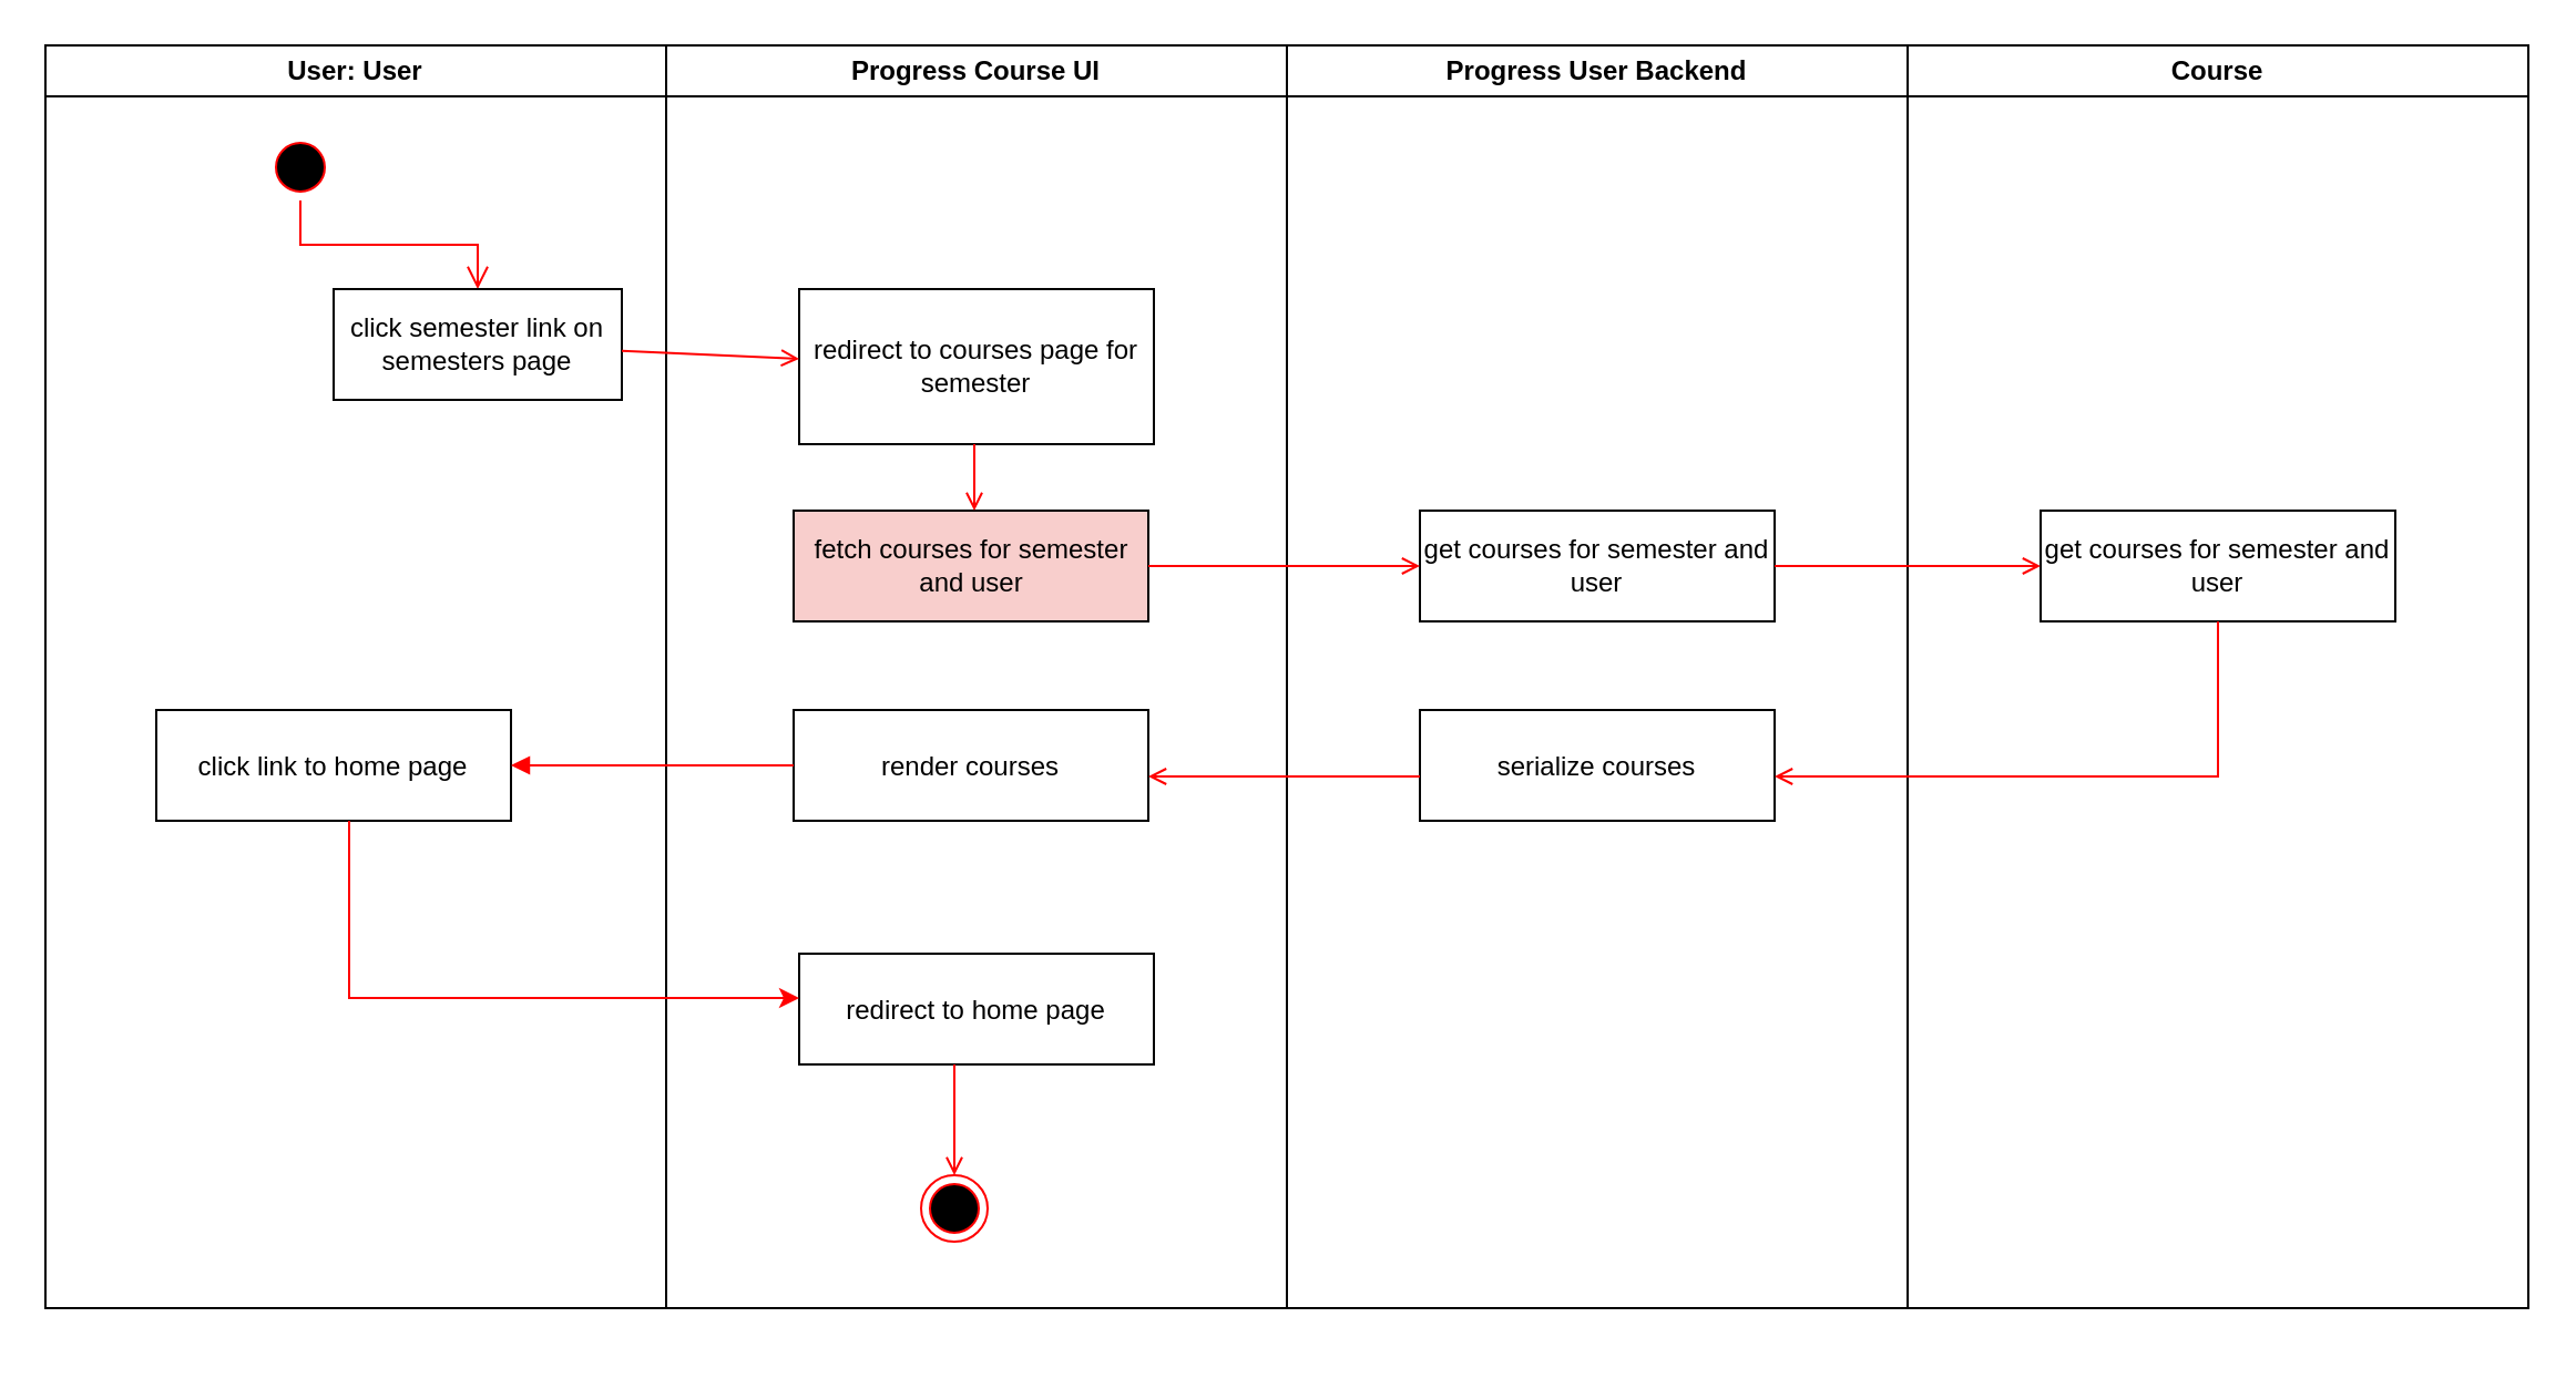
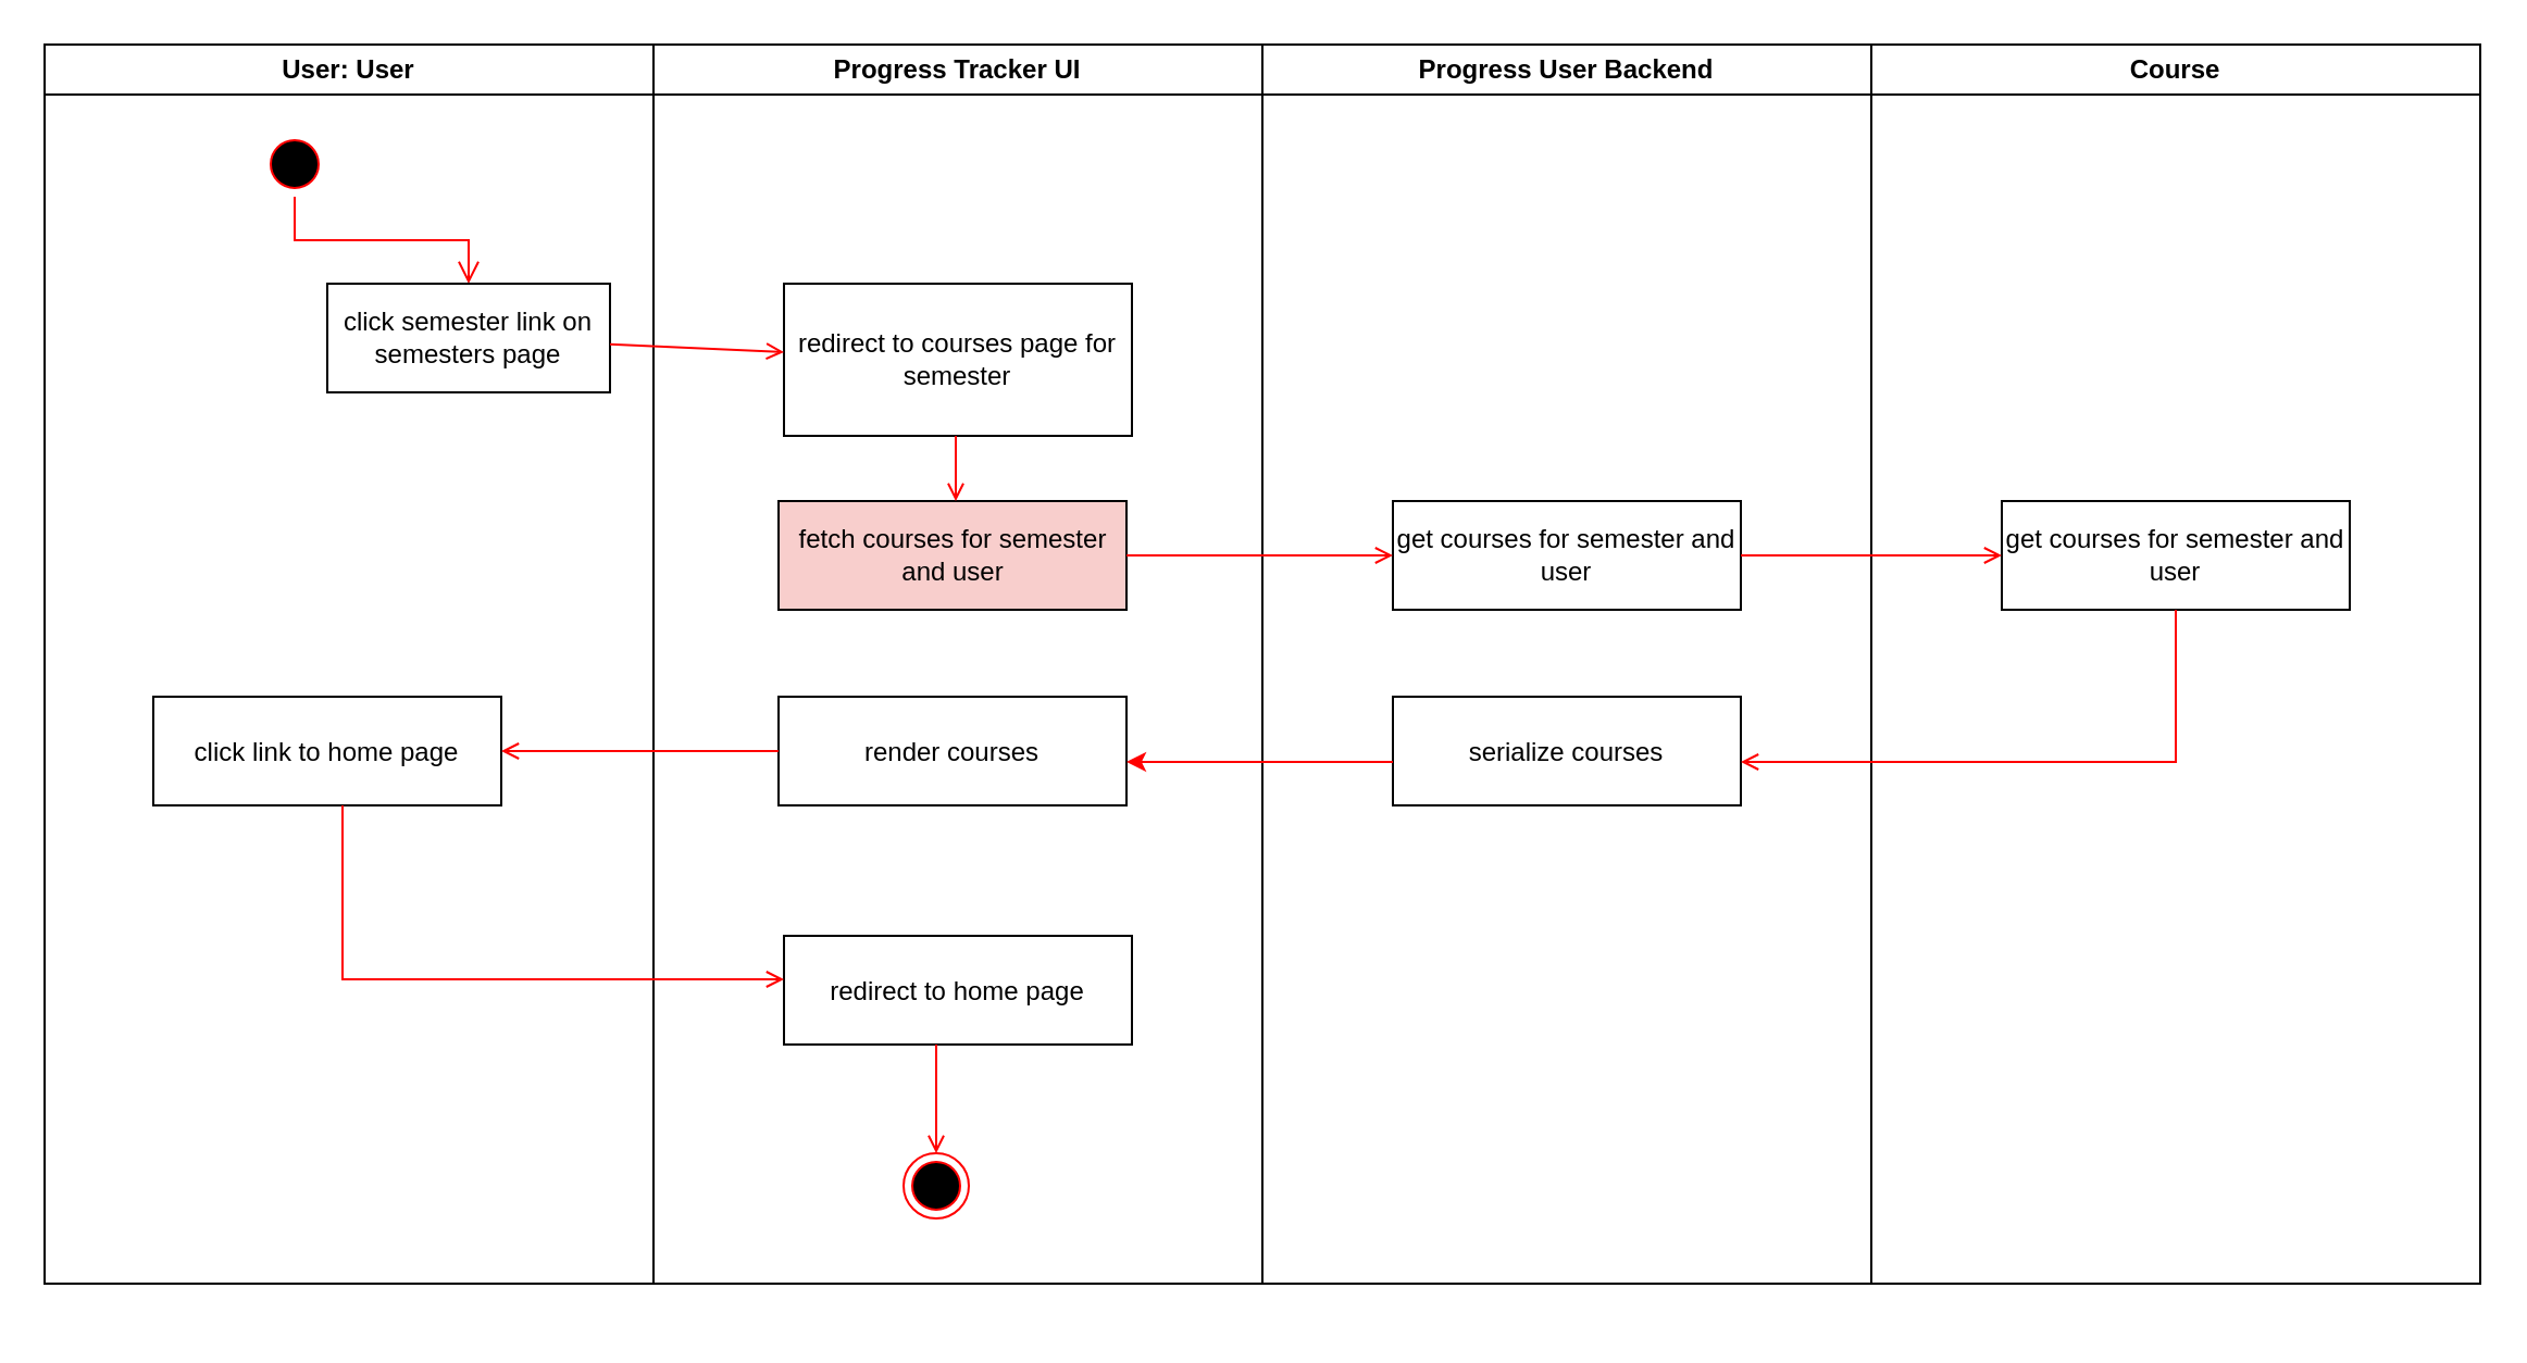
  <mxCell id="0" />
  <mxCell id="1" parent="0" />
  <mxCell id="2" value="User: User" style="swimlane;whiteSpace=wrap" parent="1" vertex="1"><mxGeometry x="20" y="20" width="280" height="570" as="geometry" /></mxCell>
  <mxCell id="3" value="" style="ellipse;shape=startState;fillColor=#000000;strokeColor=#ff0000;" parent="2" vertex="1"><mxGeometry x="100" y="40" width="30" height="30" as="geometry" /></mxCell>
  <mxCell id="4" value="" style="edgeStyle=elbowEdgeStyle;elbow=horizontal;verticalAlign=bottom;endArrow=open;endSize=8;strokeColor=#FF0000;endFill=1;rounded=0;jumpStyle=arc;" parent="2" source="3" target="5" edge="1"><mxGeometry x="100" y="40" as="geometry"><mxPoint x="115" y="110" as="targetPoint" /></mxGeometry></mxCell>
  <mxCell id="5" value="click semester link on semesters page" style="whiteSpace=wrap;" parent="2" vertex="1"><mxGeometry x="130" y="110" width="130" height="50" as="geometry" /></mxCell>
  <mxCell id="6" value="click link to home page" style="" parent="2" vertex="1"><mxGeometry x="50" y="300" width="160" height="50" as="geometry" /></mxCell>
- <mxCell id="7" value="Progress Course UI" style="swimlane;whiteSpace=wrap" parent="1" vertex="1"><mxGeometry x="300" y="20" width="280" height="570" as="geometry" /></mxCell>
+ <mxCell id="7" value="Progress Tracker UI" style="swimlane;whiteSpace=wrap" parent="1" vertex="1"><mxGeometry x="300" y="20" width="280" height="570" as="geometry" /></mxCell>
  <mxCell id="8" value="redirect to courses page for semester" style="whiteSpace=wrap;" parent="7" vertex="1"><mxGeometry x="60" y="110" width="160" height="70" as="geometry" /></mxCell>
  <mxCell id="9" value="fetch courses for semester and user" style="whiteSpace=wrap;fillColor=#f8cecc;" parent="7" vertex="1"><mxGeometry x="57.5" y="210" width="160" height="50" as="geometry" /></mxCell>
  <mxCell id="10" value="" style="endArrow=open;strokeColor=#FF0000;endFill=1;rounded=0;jumpStyle=arc;edgeStyle=elbowEdgeStyle;" parent="7" source="8" target="9" edge="1"><mxGeometry relative="1" as="geometry"><mxPoint x="80" y="184.5" as="sourcePoint" /><mxPoint x="240" y="184.5" as="targetPoint" /></mxGeometry></mxCell>
  <mxCell id="11" value="render courses" style="" parent="7" vertex="1"><mxGeometry x="57.5" y="300" width="160" height="50" as="geometry" /></mxCell>
  <mxCell id="12" value="redirect to home page" style="" parent="7" vertex="1"><mxGeometry x="60" y="410" width="160" height="50" as="geometry" /></mxCell>
  <mxCell id="13" value="" style="ellipse;html=1;shape=endState;fillColor=#000000;strokeColor=#ff0000;" parent="7" vertex="1"><mxGeometry x="115" y="510" width="30" height="30" as="geometry" /></mxCell>
  <mxCell id="14" value="" style="endArrow=open;strokeColor=#FF0000;endFill=1;rounded=0;jumpStyle=arc;edgeStyle=elbowEdgeStyle;" parent="7" source="12" target="13" edge="1"><mxGeometry relative="1" as="geometry"><mxPoint x="56" y="510" as="sourcePoint" /><mxPoint x="259" y="590.0" as="targetPoint" /><Array as="points"><mxPoint x="130" y="480" /><mxPoint x="97.5" y="745" /><mxPoint x="127.5" y="715" /><mxPoint x="37.5" y="745" /><mxPoint x="87.5" y="735" /></Array></mxGeometry></mxCell>
  <mxCell id="15" value="Progress User Backend" style="swimlane;whiteSpace=wrap" parent="1" vertex="1"><mxGeometry x="580" y="20" width="280" height="570" as="geometry"><mxRectangle x="724.5" y="128" width="80" height="23" as="alternateBounds" /></mxGeometry></mxCell>
  <mxCell id="16" value="get courses for semester and user" style="whiteSpace=wrap;" parent="15" vertex="1"><mxGeometry x="60" y="210" width="160" height="50" as="geometry" /></mxCell>
  <mxCell id="17" value="serialize courses" style="" parent="15" vertex="1"><mxGeometry x="60" y="300" width="160" height="50" as="geometry" /></mxCell>
  <mxCell id="18" value="" style="endArrow=open;strokeColor=#FF0000;endFill=1;rounded=0;jumpStyle=arc;" parent="1" source="5" target="8" edge="1"><mxGeometry relative="1" as="geometry" /></mxCell>
  <mxCell id="19" value="Course" style="swimlane;whiteSpace=wrap" parent="1" vertex="1"><mxGeometry x="860" y="20" width="280" height="570" as="geometry"><mxRectangle x="724.5" y="128" width="80" height="23" as="alternateBounds" /></mxGeometry></mxCell>
  <mxCell id="20" value="get courses for semester and user" style="whiteSpace=wrap;" parent="19" vertex="1"><mxGeometry x="60" y="210" width="160" height="50" as="geometry" /></mxCell>
  <mxCell id="21" value="" style="endArrow=open;strokeColor=#FF0000;endFill=1;rounded=0;jumpStyle=arc;edgeStyle=elbowEdgeStyle;" parent="1" source="9" target="16" edge="1"><mxGeometry relative="1" as="geometry"><mxPoint x="609.833" y="250" as="sourcePoint" /><mxPoint x="609.833" y="300" as="targetPoint" /></mxGeometry></mxCell>
  <mxCell id="22" value="" style="endArrow=open;strokeColor=#FF0000;endFill=1;rounded=0;jumpStyle=arc;edgeStyle=elbowEdgeStyle;" parent="1" source="16" target="20" edge="1"><mxGeometry relative="1" as="geometry"><mxPoint x="799" y="300" as="sourcePoint" /><mxPoint x="921.5" y="300" as="targetPoint" /></mxGeometry></mxCell>
  <mxCell id="23" value="" style="endArrow=open;strokeColor=#FF0000;endFill=1;rounded=0;jumpStyle=arc;edgeStyle=elbowEdgeStyle;" parent="1" source="20" target="17" edge="1"><mxGeometry relative="1" as="geometry"><mxPoint x="870" y="360" as="sourcePoint" /><mxPoint x="990" y="360" as="targetPoint" /><Array as="points"><mxPoint x="1000" y="350" /><mxPoint x="1000" y="330" /><mxPoint x="1030" y="300" /><mxPoint x="940" y="330" /><mxPoint x="990" y="320" /></Array></mxGeometry></mxCell>
- <mxCell id="24" value="" style="endArrow=open;strokeColor=#FF0000;endFill=1;rounded=0;jumpStyle=arc;edgeStyle=elbowEdgeStyle;" parent="1" source="17" target="11" edge="1"><mxGeometry relative="1" as="geometry"><mxPoint x="629.5" y="400" as="sourcePoint" /><mxPoint x="429.5" y="470" as="targetPoint" /><Array as="points"><mxPoint x="580" y="350" /><mxPoint x="629.5" y="450" /><mxPoint x="659.5" y="420" /><mxPoint x="569.5" y="450" /><mxPoint x="619.5" y="440" /></Array></mxGeometry></mxCell>
- <mxCell id="25" value="" style="endArrow=block;strokeColor=#FF0000;endFill=1;rounded=0;jumpStyle=arc;edgeStyle=elbowEdgeStyle;" parent="1" source="11" target="6" edge="1"><mxGeometry relative="1" as="geometry"><mxPoint x="352.5" y="390" as="sourcePoint" /><mxPoint x="230" y="390" as="targetPoint" /><Array as="points"><mxPoint x="300" y="345" /><mxPoint x="342" y="490" /><mxPoint x="372" y="460" /><mxPoint x="282" y="490" /><mxPoint x="332" y="480" /></Array></mxGeometry></mxCell>
- <mxCell id="26" value="" style="endArrow=classic;strokeColor=#FF0000;endFill=1;rounded=0;jumpStyle=arc;edgeStyle=elbowEdgeStyle;" parent="1" source="6" target="12" edge="1"><mxGeometry relative="1" as="geometry"><mxPoint x="176" y="400" as="sourcePoint" /><mxPoint x="86.5" y="460" as="targetPoint" /><Array as="points"><mxPoint x="157" y="450" /><mxPoint x="198.5" y="605" /><mxPoint x="228.5" y="575" /><mxPoint x="138.5" y="605" /><mxPoint x="188.5" y="595" /></Array></mxGeometry></mxCell>
+ <mxCell id="24" value="" style="endArrow=classic;strokeColor=#FF0000;endFill=1;rounded=0;jumpStyle=arc;edgeStyle=elbowEdgeStyle;" parent="1" source="17" target="11" edge="1"><mxGeometry relative="1" as="geometry"><mxPoint x="629.5" y="400" as="sourcePoint" /><mxPoint x="429.5" y="470" as="targetPoint" /><Array as="points"><mxPoint x="580" y="350" /><mxPoint x="629.5" y="450" /><mxPoint x="659.5" y="420" /><mxPoint x="569.5" y="450" /><mxPoint x="619.5" y="440" /></Array></mxGeometry></mxCell>
+ <mxCell id="25" value="" style="endArrow=open;strokeColor=#FF0000;endFill=1;rounded=0;jumpStyle=arc;edgeStyle=elbowEdgeStyle;" parent="1" source="11" target="6" edge="1"><mxGeometry relative="1" as="geometry"><mxPoint x="352.5" y="390" as="sourcePoint" /><mxPoint x="230" y="390" as="targetPoint" /><Array as="points"><mxPoint x="300" y="345" /><mxPoint x="342" y="490" /><mxPoint x="372" y="460" /><mxPoint x="282" y="490" /><mxPoint x="332" y="480" /></Array></mxGeometry></mxCell>
+ <mxCell id="26" value="" style="endArrow=open;strokeColor=#FF0000;endFill=1;rounded=0;jumpStyle=arc;edgeStyle=elbowEdgeStyle;" parent="1" source="6" target="12" edge="1"><mxGeometry relative="1" as="geometry"><mxPoint x="176" y="400" as="sourcePoint" /><mxPoint x="86.5" y="460" as="targetPoint" /><Array as="points"><mxPoint x="157" y="450" /><mxPoint x="198.5" y="605" /><mxPoint x="228.5" y="575" /><mxPoint x="138.5" y="605" /><mxPoint x="188.5" y="595" /></Array></mxGeometry></mxCell>
